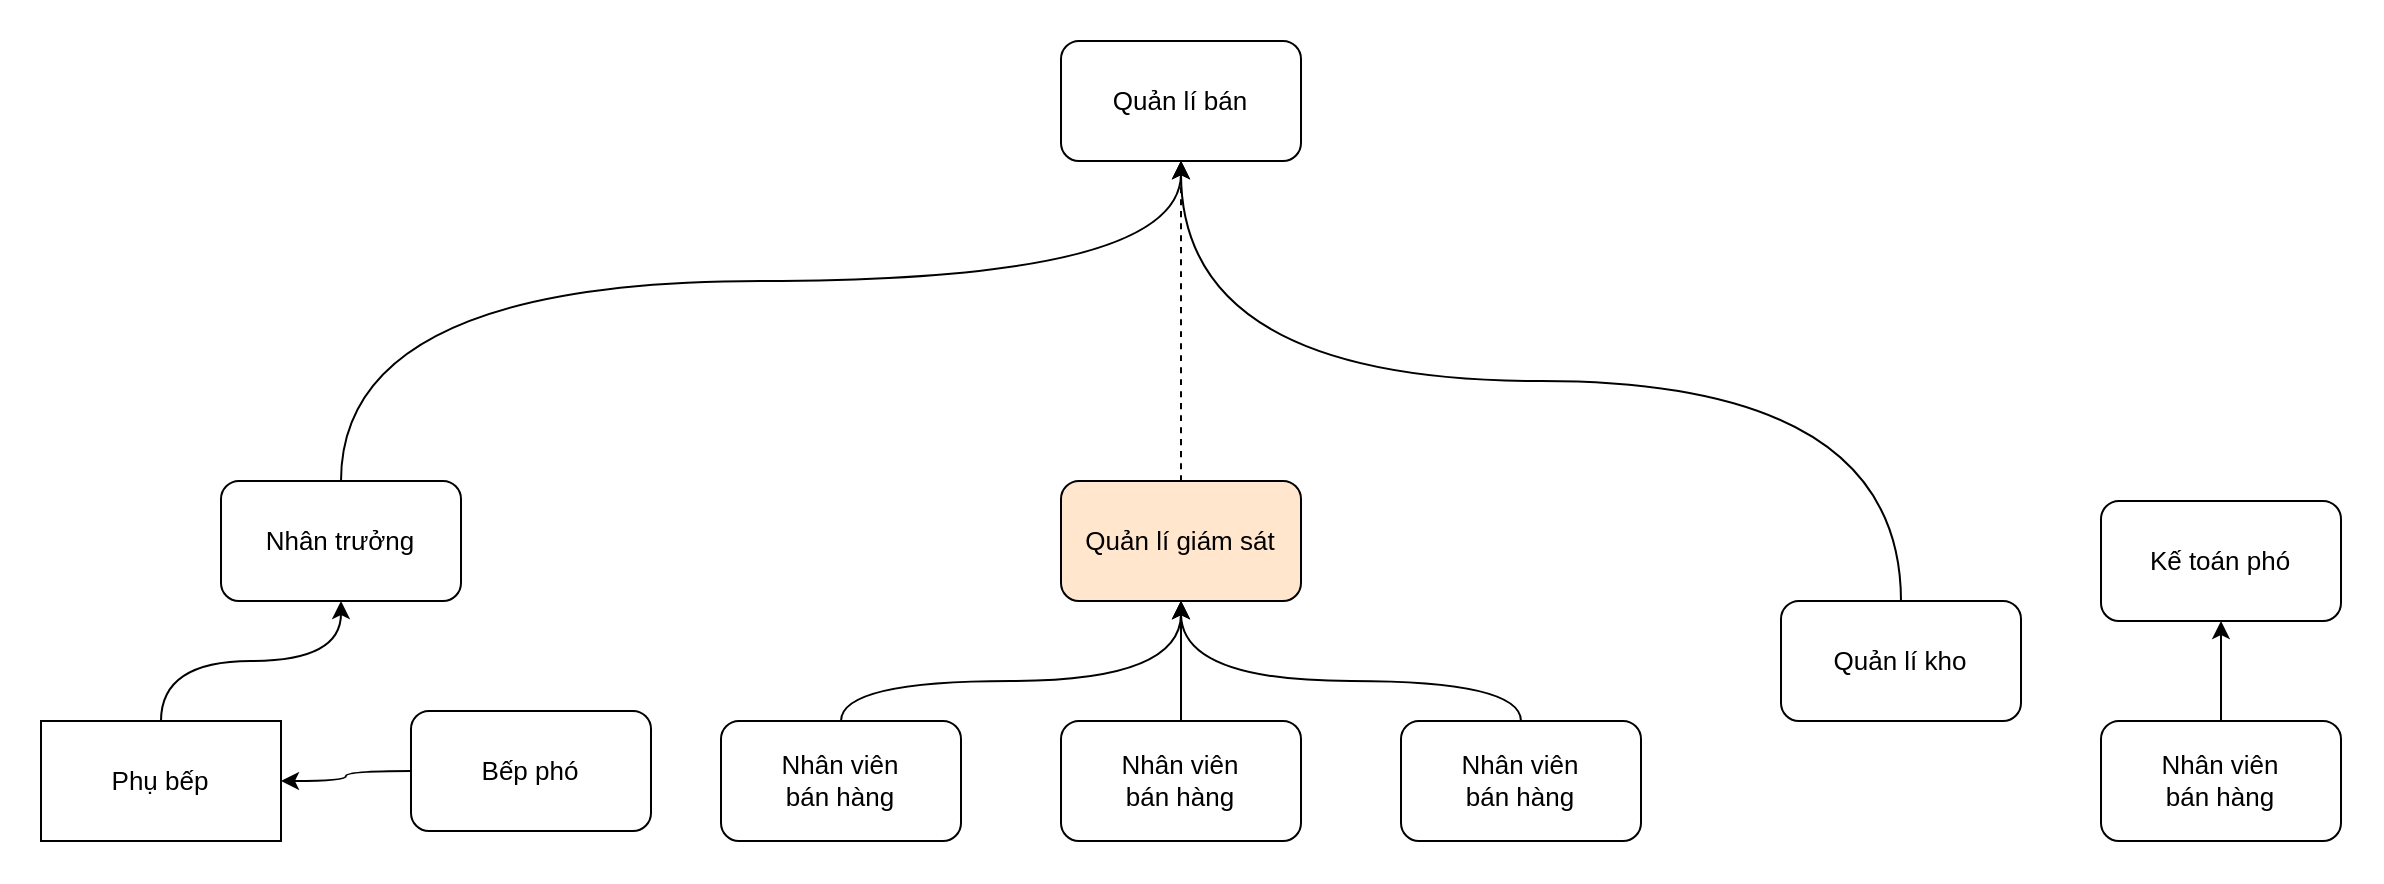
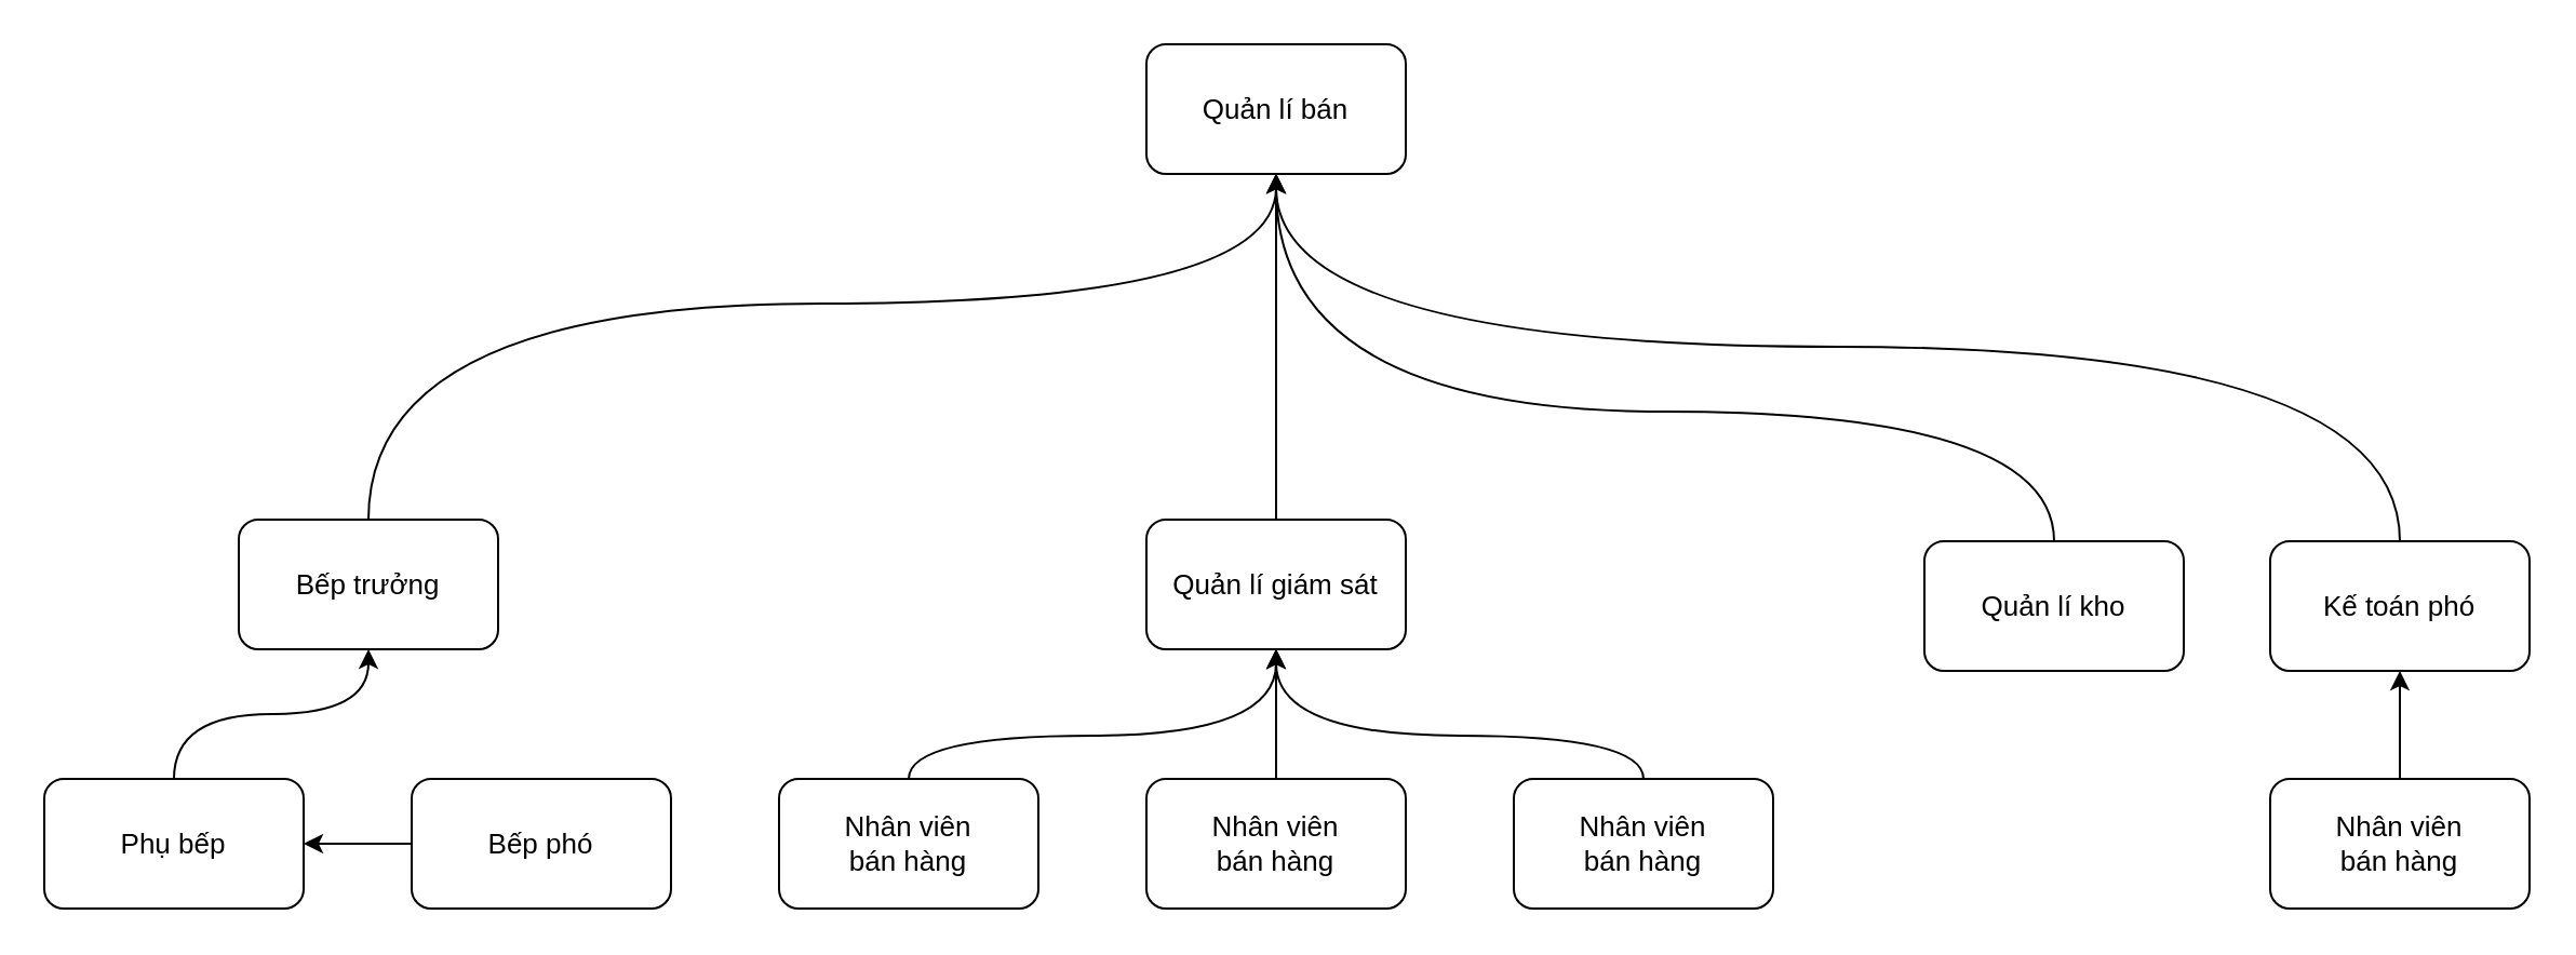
  <mxCell id="0" />
  <mxCell id="1" parent="0" />
  <mxCell id="2" value="&lt;font style=&quot;font-size: 13px&quot;&gt;Quản lí bán&lt;/font&gt;" style="rounded=1;whiteSpace=wrap;html=1;" vertex="1" parent="1"><mxGeometry x="530" y="20" width="120" height="60" as="geometry" /></mxCell>
  <mxCell id="3" style="edgeStyle=orthogonalEdgeStyle;curved=1;rounded=0;orthogonalLoop=1;jettySize=auto;html=1;fontSize=13;elbow=vertical;" edge="1" parent="1" source="4" target="8"><mxGeometry relative="1" as="geometry" /></mxCell>
  <mxCell id="4" value="&lt;font style=&quot;font-size: 13px&quot;&gt;Nhân viên &lt;br&gt;bán hàng&lt;/font&gt;" style="rounded=1;whiteSpace=wrap;html=1;" vertex="1" parent="1"><mxGeometry x="1050" y="360" width="120" height="60" as="geometry" /></mxCell>
  <mxCell id="5" style="edgeStyle=orthogonalEdgeStyle;curved=1;rounded=0;orthogonalLoop=1;jettySize=auto;html=1;fontSize=13;elbow=vertical;" edge="1" parent="1" source="6" target="2"><mxGeometry relative="1" as="geometry"><Array as="points"><mxPoint x="170" y="140" /><mxPoint x="590" y="140" /></Array></mxGeometry></mxCell>
- <mxCell id="6" value="&lt;font style=&quot;font-size: 13px&quot;&gt;Nhân trưởng&lt;/font&gt;" style="rounded=1;whiteSpace=wrap;html=1;" vertex="1" parent="1"><mxGeometry x="110" y="240" width="120" height="60" as="geometry" /></mxCell>
+ <mxCell id="6" value="&lt;font style=&quot;font-size: 13px&quot;&gt;Bếp trưởng&lt;/font&gt;" style="rounded=1;whiteSpace=wrap;html=1;" vertex="1" parent="1"><mxGeometry x="110" y="240" width="120" height="60" as="geometry" /></mxCell>
+ <mxCell id="7" style="edgeStyle=orthogonalEdgeStyle;curved=1;rounded=0;orthogonalLoop=1;jettySize=auto;html=1;fontSize=13;elbow=vertical;" edge="1" parent="1" source="8" target="2"><mxGeometry relative="1" as="geometry"><Array as="points"><mxPoint x="1110" y="160" /><mxPoint x="590" y="160" /></Array></mxGeometry></mxCell>
  <mxCell id="8" value="&lt;font style=&quot;font-size: 13px&quot;&gt;Kế toán phó&lt;/font&gt;" style="rounded=1;whiteSpace=wrap;html=1;" vertex="1" parent="1"><mxGeometry x="1050" y="250" width="120" height="60" as="geometry" /></mxCell>
  <mxCell id="9" style="edgeStyle=orthogonalEdgeStyle;curved=1;rounded=0;orthogonalLoop=1;jettySize=auto;html=1;fontSize=13;elbow=vertical;" edge="1" parent="1" source="10" target="2"><mxGeometry relative="1" as="geometry"><Array as="points"><mxPoint x="950" y="190" /><mxPoint x="590" y="190" /></Array></mxGeometry></mxCell>
- <mxCell id="10" value="&lt;span style=&quot;font-size: 13px&quot;&gt;Quản lí kho&lt;/span&gt;" style="rounded=1;whiteSpace=wrap;html=1;" vertex="1" parent="1"><mxGeometry x="890" y="300" width="120" height="60" as="geometry" /></mxCell>
- <mxCell id="11" style="edgeStyle=orthogonalEdgeStyle;curved=1;rounded=0;orthogonalLoop=1;jettySize=auto;html=1;fontSize=13;elbow=vertical;dashed=1;" edge="1" parent="1" source="12" target="2"><mxGeometry relative="1" as="geometry" /></mxCell>
- <mxCell id="12" value="&lt;font style=&quot;font-size: 13px&quot;&gt;Quản lí giám sát&lt;/font&gt;" style="rounded=1;whiteSpace=wrap;html=1;fillColor=#ffe6cc;" vertex="1" parent="1"><mxGeometry x="530" y="240" width="120" height="60" as="geometry" /></mxCell>
+ <mxCell id="10" value="&lt;span style=&quot;font-size: 13px&quot;&gt;Quản lí kho&lt;/span&gt;" style="rounded=1;whiteSpace=wrap;html=1;" vertex="1" parent="1"><mxGeometry x="890" y="250" width="120" height="60" as="geometry" /></mxCell>
+ <mxCell id="11" style="edgeStyle=orthogonalEdgeStyle;curved=1;rounded=0;orthogonalLoop=1;jettySize=auto;html=1;fontSize=13;elbow=vertical;" edge="1" parent="1" source="12" target="2"><mxGeometry relative="1" as="geometry" /></mxCell>
+ <mxCell id="12" value="&lt;font style=&quot;font-size: 13px&quot;&gt;Quản lí giám sát&lt;/font&gt;" style="rounded=1;whiteSpace=wrap;html=1;" vertex="1" parent="1"><mxGeometry x="530" y="240" width="120" height="60" as="geometry" /></mxCell>
  <mxCell id="13" style="edgeStyle=orthogonalEdgeStyle;rounded=0;orthogonalLoop=1;jettySize=auto;html=1;fontSize=13;elbow=vertical;curved=1;" edge="1" parent="1" source="14" target="6"><mxGeometry relative="1" as="geometry" /></mxCell>
- <mxCell id="14" value="&lt;span style=&quot;font-size: 13px&quot;&gt;Phụ bếp&lt;/span&gt;" style="whiteSpace=wrap;html=1;rounded=0;" vertex="1" parent="1"><mxGeometry x="20" y="360" width="120" height="60" as="geometry" /></mxCell>
+ <mxCell id="14" value="&lt;span style=&quot;font-size: 13px&quot;&gt;Phụ bếp&lt;/span&gt;" style="rounded=1;whiteSpace=wrap;html=1;" vertex="1" parent="1"><mxGeometry x="20" y="360" width="120" height="60" as="geometry" /></mxCell>
  <mxCell id="15" style="edgeStyle=orthogonalEdgeStyle;curved=1;rounded=0;orthogonalLoop=1;jettySize=auto;html=1;fontSize=13;elbow=vertical;" edge="1" parent="1" source="16" target="14"><mxGeometry relative="1" as="geometry" /></mxCell>
- <mxCell id="16" value="&lt;span style=&quot;font-size: 13px&quot;&gt;Bếp phó&lt;/span&gt;" style="rounded=1;whiteSpace=wrap;html=1;" vertex="1" parent="1"><mxGeometry x="205" y="355" width="120" height="60" as="geometry" /></mxCell>
+ <mxCell id="16" value="&lt;span style=&quot;font-size: 13px&quot;&gt;Bếp phó&lt;/span&gt;" style="rounded=1;whiteSpace=wrap;html=1;" vertex="1" parent="1"><mxGeometry x="190" y="360" width="120" height="60" as="geometry" /></mxCell>
  <mxCell id="17" style="edgeStyle=orthogonalEdgeStyle;curved=1;rounded=0;orthogonalLoop=1;jettySize=auto;html=1;fontSize=13;elbow=vertical;" edge="1" parent="1" source="18" target="12"><mxGeometry relative="1" as="geometry"><Array as="points"><mxPoint x="420" y="340" /><mxPoint x="590" y="340" /></Array></mxGeometry></mxCell>
  <mxCell id="18" value="&lt;font style=&quot;font-size: 13px&quot;&gt;Nhân viên &lt;br&gt;bán hàng&lt;/font&gt;" style="rounded=1;whiteSpace=wrap;html=1;" vertex="1" parent="1"><mxGeometry x="360" y="360" width="120" height="60" as="geometry" /></mxCell>
  <mxCell id="19" style="edgeStyle=orthogonalEdgeStyle;curved=1;rounded=0;orthogonalLoop=1;jettySize=auto;html=1;fontSize=13;elbow=vertical;" edge="1" parent="1" source="20" target="12"><mxGeometry relative="1" as="geometry" /></mxCell>
  <mxCell id="20" value="&lt;font style=&quot;font-size: 13px&quot;&gt;Nhân viên &lt;br&gt;bán hàng&lt;/font&gt;" style="rounded=1;whiteSpace=wrap;html=1;" vertex="1" parent="1"><mxGeometry x="530" y="360" width="120" height="60" as="geometry" /></mxCell>
  <mxCell id="21" style="edgeStyle=orthogonalEdgeStyle;curved=1;rounded=0;orthogonalLoop=1;jettySize=auto;html=1;fontSize=13;elbow=vertical;" edge="1" parent="1" source="22" target="12"><mxGeometry relative="1" as="geometry"><Array as="points"><mxPoint x="760" y="340" /><mxPoint x="590" y="340" /></Array></mxGeometry></mxCell>
  <mxCell id="22" value="&lt;font style=&quot;font-size: 13px&quot;&gt;Nhân viên &lt;br&gt;bán hàng&lt;/font&gt;" style="rounded=1;whiteSpace=wrap;html=1;" vertex="1" parent="1"><mxGeometry x="700" y="360" width="120" height="60" as="geometry" /></mxCell>
